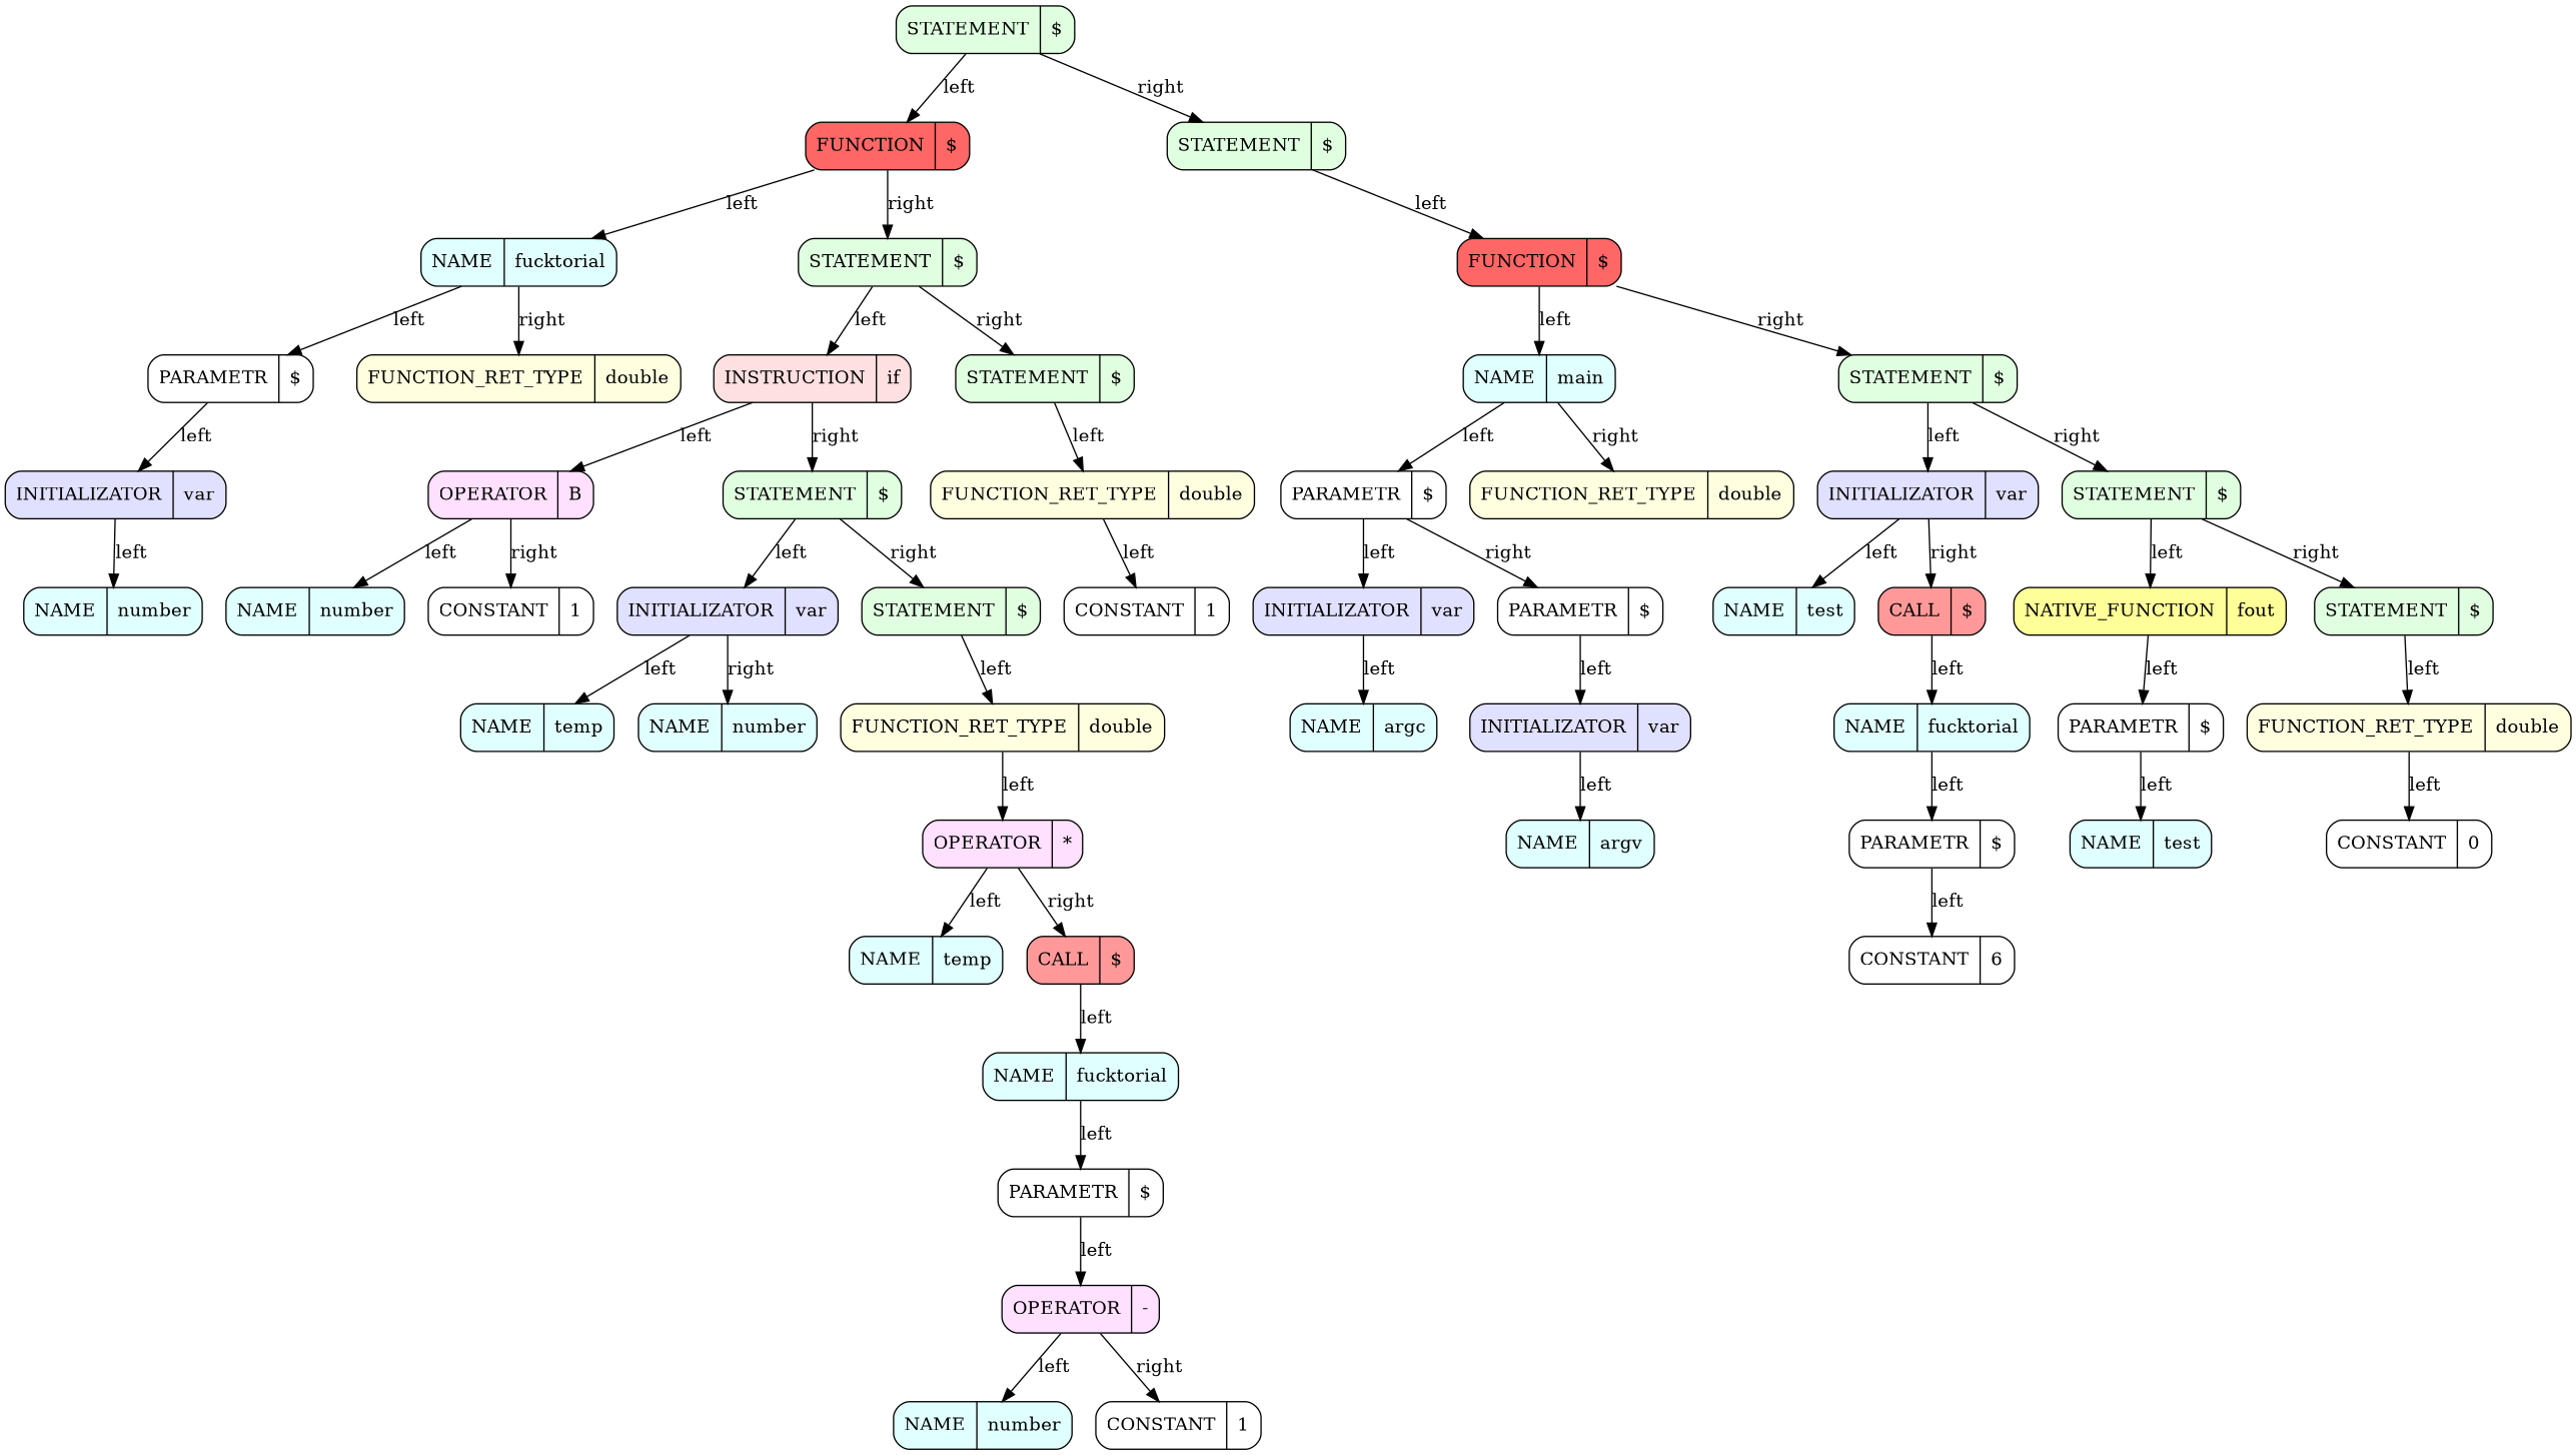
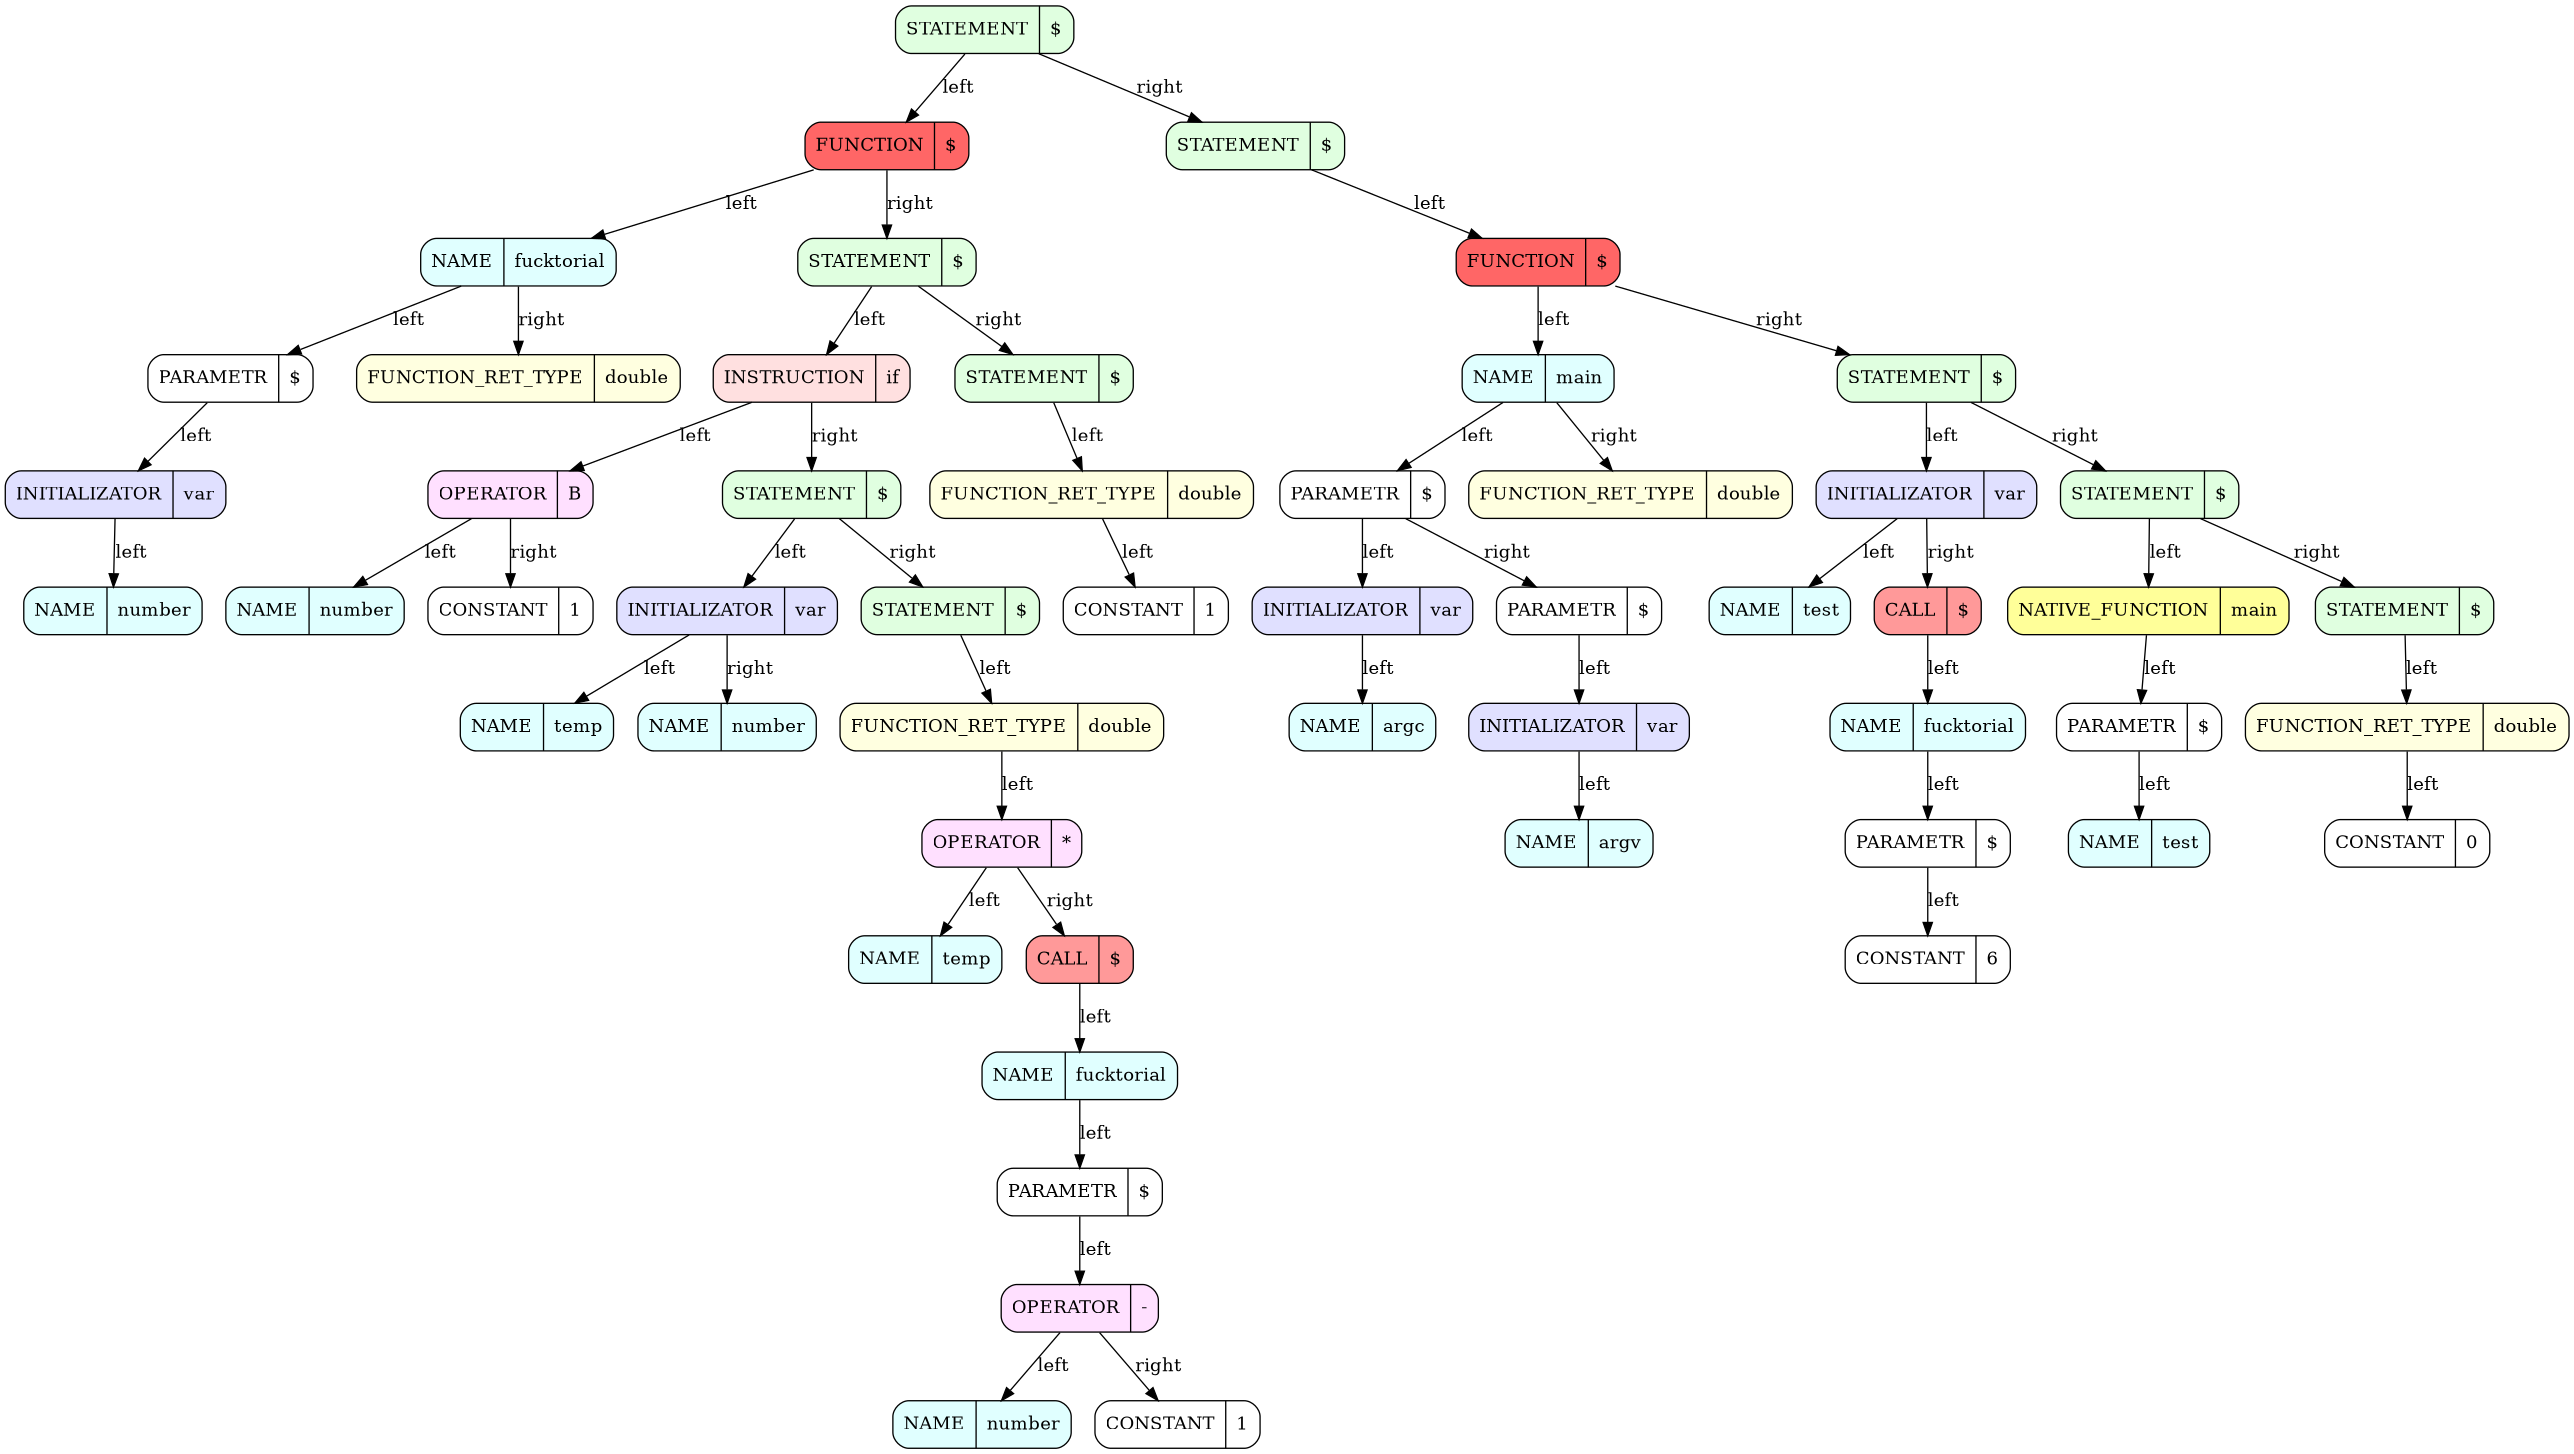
  digraph {
    rankdir=TB
    node [fillcolor="#E0FFFF" shape=Mrecord style=filled]
    n1 [fillcolor="#E0FFE0" label="STATEMENT | {$}"]
    n2 [fillcolor="#FF6666" label="FUNCTION | {$}"]
    n3 [fillcolor="#E0FFE0" label="STATEMENT | {$}"]
    n4 [label="NAME | {fucktorial}"]
    n5 [fillcolor="#E0FFE0" label="STATEMENT | {$}"]
    n6 [fillcolor="#FFFFFF" label="PARAMETR | {$}"]
    n7 [fillcolor="#FFFFE0" label="FUNCTION_RET_TYPE | {double}"]
    n8 [fillcolor="#E0E0FF" label="INITIALIZATOR | {var}"]
    n9 [label="NAME | {number}"]
    n10 [fillcolor="#FFE0E0" label="INSTRUCTION | {if}"]
    n11 [fillcolor="#E0FFE0" label="STATEMENT | {$}"]
    n12 [fillcolor="#FFE0FF" label="OPERATOR | {B}"]
    n13 [fillcolor="#E0FFE0" label="STATEMENT | {$}"]
    n14 [label="NAME | {number}"]
    n15 [fillcolor="#FFFFFF" label="CONSTANT | {1}"]
    n16 [fillcolor="#E0E0FF" label="INITIALIZATOR | {var}"]
    n17 [fillcolor="#E0FFE0" label="STATEMENT | {$}"]
    n18 [label="NAME | {temp}"]
    n19 [label="NAME | {number}"]
    n20 [fillcolor="#FFFFE0" label="FUNCTION_RET_TYPE | {double}"]
    n21 [fillcolor="#FFE0FF" label="OPERATOR | {*}"]
    n22 [label="NAME | {temp}"]
    n23 [fillcolor="#FF9999" label="CALL | {$}"]
    n24 [label="NAME | {fucktorial}"]
    n25 [fillcolor="#FFFFFF" label="PARAMETR | {$}"]
    n26 [fillcolor="#FFE0FF" label="OPERATOR | {-}"]
    n27 [label="NAME | {number}"]
    n28 [fillcolor="#FFFFFF" label="CONSTANT | {1}"]
    n29 [fillcolor="#FFFFE0" label="FUNCTION_RET_TYPE | {double}"]
    n30 [fillcolor="#FFFFFF" label="CONSTANT | {1}"]
    n31 [fillcolor="#FF6666" label="FUNCTION | {$}"]
    n32 [label="NAME | {main}"]
    n33 [fillcolor="#E0FFE0" label="STATEMENT | {$}"]
    n34 [fillcolor="#FFFFFF" label="PARAMETR | {$}"]
    n35 [fillcolor="#FFFFE0" label="FUNCTION_RET_TYPE | {double}"]
    n36 [fillcolor="#E0E0FF" label="INITIALIZATOR | {var}"]
    n37 [fillcolor="#FFFFFF" label="PARAMETR | {$}"]
    n38 [label="NAME | {argc}"]
    n39 [fillcolor="#E0E0FF" label="INITIALIZATOR | {var}"]
    n40 [label="NAME | {argv}"]
    n41 [fillcolor="#E0E0FF" label="INITIALIZATOR | {var}"]
    n42 [fillcolor="#E0FFE0" label="STATEMENT | {$}"]
    n43 [label="NAME | {test}"]
    n44 [fillcolor="#FF9999" label="CALL | {$}"]
    n45 [label="NAME | {fucktorial}"]
    n46 [fillcolor="#FFFFFF" label="PARAMETR | {$}"]
    n47 [fillcolor="#FFFFFF" label="CONSTANT | {6}"]
-   n48 [fillcolor="#FFFF99" label="NATIVE_FUNCTION | {fout}"]
+   n48 [fillcolor="#FFFF99" label="NATIVE_FUNCTION | {main}"]
    n49 [fillcolor="#E0FFE0" label="STATEMENT | {$}"]
    n50 [fillcolor="#FFFFFF" label="PARAMETR | {$}"]
    n51 [label="NAME | {test}"]
    n52 [fillcolor="#FFFFE0" label="FUNCTION_RET_TYPE | {double}"]
    n53 [fillcolor="#FFFFFF" label="CONSTANT | {0}"]
    n1 -> n2 [label=left]
    n1 -> n3 [label=right]
    n2 -> n4 [label=left]
    n2 -> n5 [label=right]
    n3 -> n31 [label=left]
    n4 -> n6 [label=left]
    n4 -> n7 [label=right]
    n5 -> n10 [label=left]
    n5 -> n11 [label=right]
    n6 -> n8 [label=left]
    n8 -> n9 [label=left]
    n10 -> n12 [label=left]
    n10 -> n13 [label=right]
    n11 -> n29 [label=left]
    n12 -> n14 [label=left]
    n12 -> n15 [label=right]
    n13 -> n16 [label=left]
    n13 -> n17 [label=right]
    n16 -> n18 [label=left]
    n16 -> n19 [label=right]
    n17 -> n20 [label=left]
    n20 -> n21 [label=left]
    n21 -> n22 [label=left]
    n21 -> n23 [label=right]
    n23 -> n24 [label=left]
    n24 -> n25 [label=left]
    n25 -> n26 [label=left]
    n26 -> n27 [label=left]
    n26 -> n28 [label=right]
    n29 -> n30 [label=left]
    n31 -> n32 [label=left]
    n31 -> n33 [label=right]
    n32 -> n34 [label=left]
    n32 -> n35 [label=right]
    n33 -> n41 [label=left]
    n33 -> n42 [label=right]
    n34 -> n36 [label=left]
    n34 -> n37 [label=right]
    n36 -> n38 [label=left]
    n37 -> n39 [label=left]
    n39 -> n40 [label=left]
    n41 -> n43 [label=left]
    n41 -> n44 [label=right]
    n42 -> n48 [label=left]
    n42 -> n49 [label=right]
    n44 -> n45 [label=left]
    n45 -> n46 [label=left]
    n46 -> n47 [label=left]
    n48 -> n50 [label=left]
    n49 -> n52 [label=left]
    n50 -> n51 [label=left]
    n52 -> n53 [label=left]
  }
